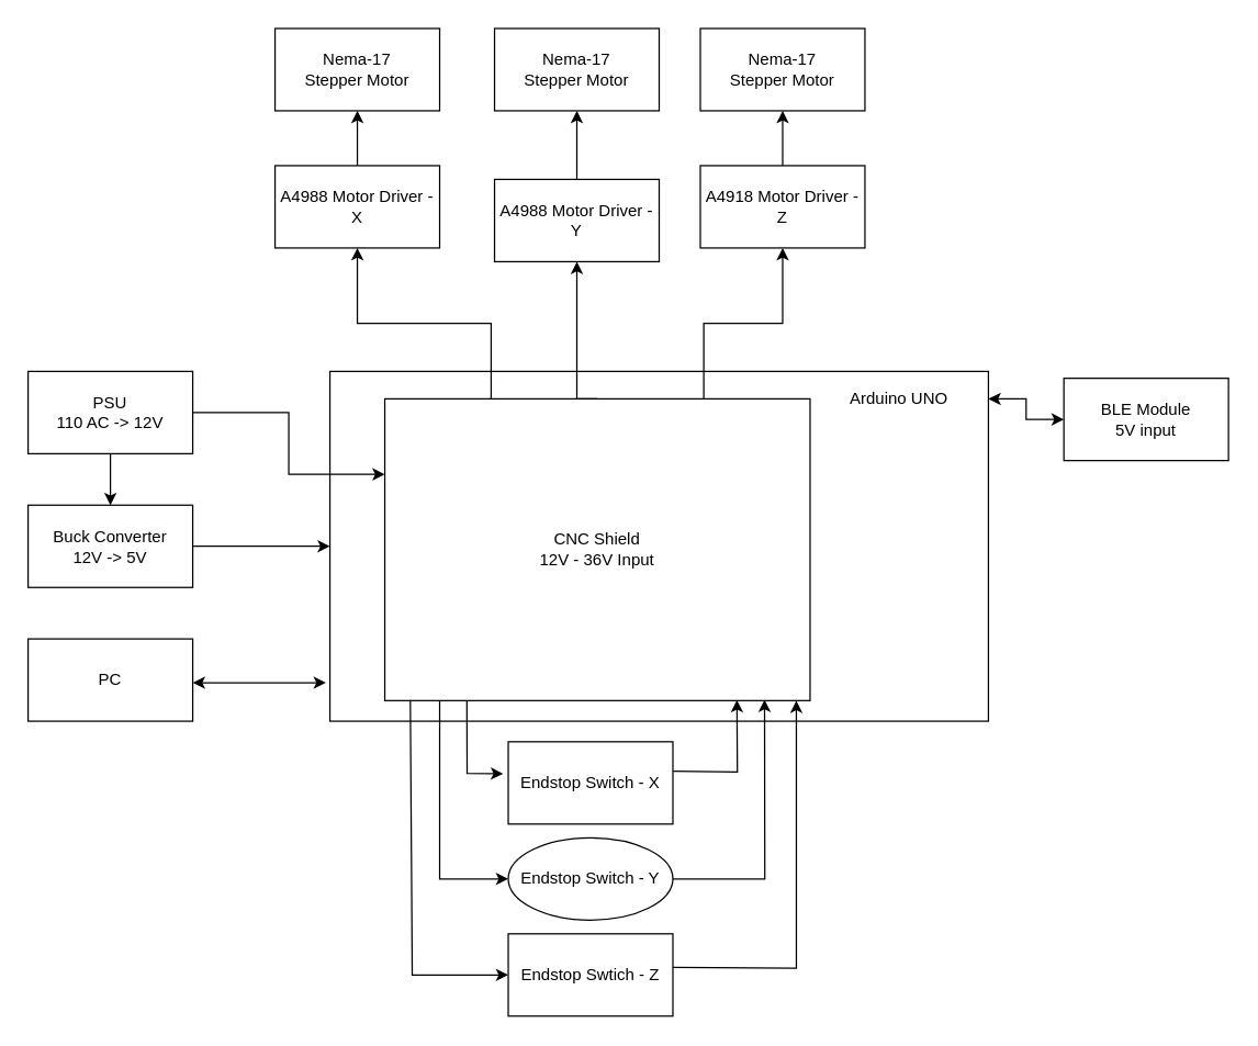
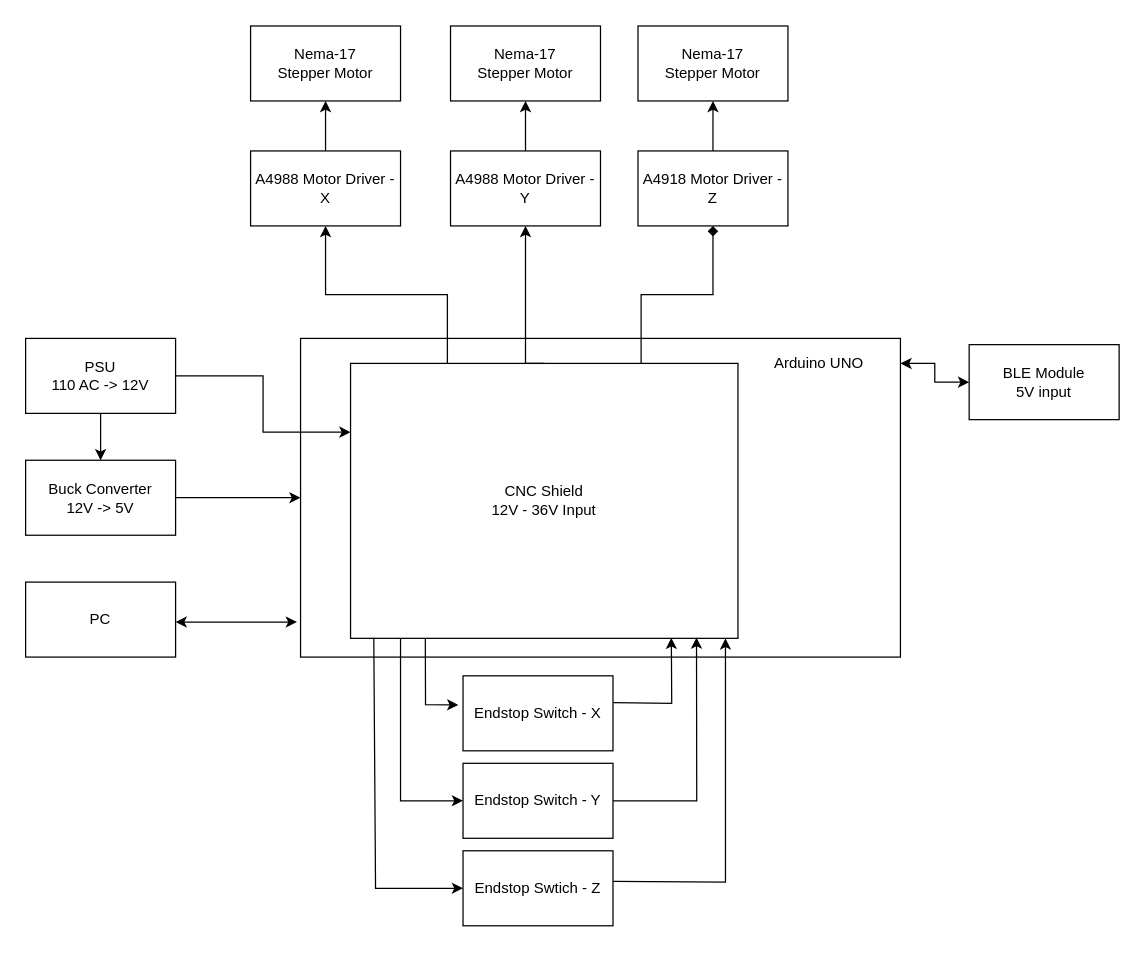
  <mxCell id="0" />
  <mxCell id="1" parent="0" />
  <mxCell id="2" value="" style="rounded=0;whiteSpace=wrap;html=1;" vertex="1" parent="1"><mxGeometry x="240" y="270" width="480" height="255" as="geometry" /></mxCell>
  <mxCell id="3" style="edgeStyle=orthogonalEdgeStyle;rounded=0;orthogonalLoop=1;jettySize=auto;html=1;exitX=0.25;exitY=0;exitDx=0;exitDy=0;" edge="1" parent="1" source="6" target="8"><mxGeometry relative="1" as="geometry" /></mxCell>
  <mxCell id="4" style="edgeStyle=orthogonalEdgeStyle;rounded=0;orthogonalLoop=1;jettySize=auto;html=1;exitX=0.5;exitY=0;exitDx=0;exitDy=0;entryX=0.5;entryY=1;entryDx=0;entryDy=0;" edge="1" parent="1" source="6" target="10"><mxGeometry relative="1" as="geometry"><Array as="points"><mxPoint x="420" y="290" /></Array></mxGeometry></mxCell>
- <mxCell id="5" style="edgeStyle=orthogonalEdgeStyle;rounded=0;orthogonalLoop=1;jettySize=auto;html=1;exitX=0.75;exitY=0;exitDx=0;exitDy=0;entryX=0.5;entryY=1;entryDx=0;entryDy=0;" edge="1" parent="1" source="6" target="12"><mxGeometry relative="1" as="geometry" /></mxCell>
+ <mxCell id="5" style="edgeStyle=orthogonalEdgeStyle;rounded=0;orthogonalLoop=1;jettySize=auto;html=1;exitX=0.75;exitY=0;exitDx=0;exitDy=0;entryX=0.5;entryY=1;entryDx=0;entryDy=0;endArrow=diamond;" edge="1" parent="1" source="6" target="12"><mxGeometry relative="1" as="geometry" /></mxCell>
  <mxCell id="6" value="CNC Shield&lt;br&gt;12V - 36V Input" style="rounded=0;whiteSpace=wrap;html=1;" vertex="1" parent="1"><mxGeometry x="280" y="290" width="310" height="220" as="geometry" /></mxCell>
  <mxCell id="7" style="edgeStyle=orthogonalEdgeStyle;rounded=0;orthogonalLoop=1;jettySize=auto;html=1;exitX=0.5;exitY=0;exitDx=0;exitDy=0;entryX=0.5;entryY=1;entryDx=0;entryDy=0;" edge="1" parent="1" source="8" target="19"><mxGeometry relative="1" as="geometry" /></mxCell>
  <mxCell id="8" value="A4988 Motor Driver - X" style="rounded=0;whiteSpace=wrap;html=1;" vertex="1" parent="1"><mxGeometry x="200" y="120" width="120" height="60" as="geometry" /></mxCell>
  <mxCell id="9" style="edgeStyle=orthogonalEdgeStyle;rounded=0;orthogonalLoop=1;jettySize=auto;html=1;exitX=0.5;exitY=0;exitDx=0;exitDy=0;entryX=0.5;entryY=1;entryDx=0;entryDy=0;" edge="1" parent="1" source="10" target="20"><mxGeometry relative="1" as="geometry" /></mxCell>
- <mxCell id="10" value="A4988 Motor Driver - Y" style="rounded=0;whiteSpace=wrap;html=1;" vertex="1" parent="1"><mxGeometry x="360" y="130" width="120" height="60" as="geometry" /></mxCell>
+ <mxCell id="10" value="A4988 Motor Driver - Y" style="rounded=0;whiteSpace=wrap;html=1;" vertex="1" parent="1"><mxGeometry x="360" y="120" width="120" height="60" as="geometry" /></mxCell>
  <mxCell id="11" style="edgeStyle=orthogonalEdgeStyle;rounded=0;orthogonalLoop=1;jettySize=auto;html=1;exitX=0.5;exitY=0;exitDx=0;exitDy=0;entryX=0.5;entryY=1;entryDx=0;entryDy=0;" edge="1" parent="1" source="12" target="18"><mxGeometry relative="1" as="geometry" /></mxCell>
  <mxCell id="12" value="A4918 Motor Driver - Z" style="rounded=0;whiteSpace=wrap;html=1;" vertex="1" parent="1"><mxGeometry x="510" y="120" width="120" height="60" as="geometry" /></mxCell>
  <mxCell id="13" style="edgeStyle=orthogonalEdgeStyle;rounded=0;orthogonalLoop=1;jettySize=auto;html=1;entryX=0;entryY=0.25;entryDx=0;entryDy=0;startArrow=none;startFill=0;metaEdit=0;jumpStyle=arc;" edge="1" parent="1" source="15" target="6"><mxGeometry relative="1" as="geometry" /></mxCell>
  <mxCell id="14" style="edgeStyle=orthogonalEdgeStyle;rounded=0;orthogonalLoop=1;jettySize=auto;html=1;entryX=0.5;entryY=0;entryDx=0;entryDy=0;" edge="1" parent="1" source="15" target="17"><mxGeometry relative="1" as="geometry" /></mxCell>
  <mxCell id="15" value="&lt;div&gt;PSU&lt;/div&gt;&lt;div&gt;110 AC -&amp;gt; 12V &lt;br&gt;&lt;/div&gt;" style="rounded=0;whiteSpace=wrap;html=1;" vertex="1" parent="1"><mxGeometry x="20" y="270" width="120" height="60" as="geometry" /></mxCell>
  <mxCell id="16" style="edgeStyle=orthogonalEdgeStyle;rounded=0;orthogonalLoop=1;jettySize=auto;html=1;" edge="1" parent="1" source="17" target="2"><mxGeometry relative="1" as="geometry" /></mxCell>
  <mxCell id="17" value="&lt;div&gt;Buck Converter&lt;/div&gt;&lt;div&gt;12V -&amp;gt; 5V&lt;br&gt;&lt;/div&gt;" style="rounded=0;whiteSpace=wrap;html=1;" vertex="1" parent="1"><mxGeometry x="20" y="367.5" width="120" height="60" as="geometry" /></mxCell>
  <mxCell id="18" value="Nema-17&lt;br&gt;Stepper Motor&lt;br&gt; " style="rounded=0;whiteSpace=wrap;html=1;" vertex="1" parent="1"><mxGeometry x="510" y="20" width="120" height="60" as="geometry" /></mxCell>
  <mxCell id="19" value="Nema-17&lt;br&gt;Stepper Motor&lt;br&gt; " style="rounded=0;whiteSpace=wrap;html=1;" vertex="1" parent="1"><mxGeometry x="200" y="20" width="120" height="60" as="geometry" /></mxCell>
  <mxCell id="20" value="Nema-17&lt;br&gt;Stepper Motor&lt;br&gt; " style="rounded=0;whiteSpace=wrap;html=1;" vertex="1" parent="1"><mxGeometry x="360" y="20" width="120" height="60" as="geometry" /></mxCell>
  <mxCell id="21" value="Endstop Switch - X" style="rounded=0;whiteSpace=wrap;html=1;" vertex="1" parent="1"><mxGeometry x="370" y="540" width="120" height="60" as="geometry" /></mxCell>
- <mxCell id="22" value="Endstop Switch - Y" style="ellipse;whiteSpace=wrap;html=1;" vertex="1" parent="1"><mxGeometry x="370" y="610" width="120" height="60" as="geometry" /></mxCell>
+ <mxCell id="22" value="Endstop Switch - Y" style="rounded=0;whiteSpace=wrap;html=1;" vertex="1" parent="1"><mxGeometry x="370" y="610" width="120" height="60" as="geometry" /></mxCell>
  <mxCell id="23" value="Endstop Swtich - Z" style="rounded=0;whiteSpace=wrap;html=1;" vertex="1" parent="1"><mxGeometry x="370" y="680" width="120" height="60" as="geometry" /></mxCell>
  <mxCell id="24" value="Arduino UNO" style="text;html=1;strokeColor=none;fillColor=none;align=center;verticalAlign=middle;whiteSpace=wrap;rounded=0;" vertex="1" parent="1"><mxGeometry x="590" y="275" width="130" height="30" as="geometry" /></mxCell>
  <mxCell id="25" value="" style="edgeStyle=orthogonalEdgeStyle;rounded=0;orthogonalLoop=1;jettySize=auto;html=1;startArrow=classic;startFill=1;" edge="1" parent="1" source="26" target="24"><mxGeometry relative="1" as="geometry" /></mxCell>
  <mxCell id="26" value="BLE Module&lt;br&gt;5V input" style="rounded=0;whiteSpace=wrap;html=1;" vertex="1" parent="1"><mxGeometry x="775" y="275" width="120" height="60" as="geometry" /></mxCell>
  <mxCell id="27" style="edgeStyle=orthogonalEdgeStyle;rounded=0;orthogonalLoop=1;jettySize=auto;html=1;entryX=-0.006;entryY=0.89;entryDx=0;entryDy=0;entryPerimeter=0;startArrow=classic;startFill=1;" edge="1" parent="1" source="28" target="2"><mxGeometry relative="1" as="geometry"><Array as="points"><mxPoint x="170" y="497" /><mxPoint x="170" y="497" /></Array></mxGeometry></mxCell>
  <mxCell id="28" value="PC" style="rounded=0;whiteSpace=wrap;html=1;" vertex="1" parent="1"><mxGeometry x="20" y="465" width="120" height="60" as="geometry" /></mxCell>
  <mxCell id="29" value="" style="endArrow=classic;html=1;rounded=0;exitX=0.193;exitY=1;exitDx=0;exitDy=0;entryX=-0.031;entryY=0.389;entryDx=0;entryDy=0;entryPerimeter=0;exitPerimeter=0;" edge="1" parent="1" source="6" target="21"><mxGeometry width="50" height="50" relative="1" as="geometry"><mxPoint x="390" y="460" as="sourcePoint" /><mxPoint x="440" y="410" as="targetPoint" /><Array as="points"><mxPoint x="340" y="563" /></Array></mxGeometry></mxCell>
  <mxCell id="30" value="" style="endArrow=classic;html=1;rounded=0;entryX=0;entryY=0.5;entryDx=0;entryDy=0;" edge="1" parent="1" target="22"><mxGeometry width="50" height="50" relative="1" as="geometry"><mxPoint x="320" y="510" as="sourcePoint" /><mxPoint x="341.28" y="563.34" as="targetPoint" /><Array as="points"><mxPoint x="320" y="640" /></Array></mxGeometry></mxCell>
  <mxCell id="31" value="" style="endArrow=classic;html=1;rounded=0;exitX=0.06;exitY=0.998;exitDx=0;exitDy=0;entryX=0;entryY=0.5;entryDx=0;entryDy=0;exitPerimeter=0;" edge="1" parent="1" source="6" target="23"><mxGeometry width="50" height="50" relative="1" as="geometry"><mxPoint x="300" y="510" as="sourcePoint" /><mxPoint x="350" y="710" as="targetPoint" /><Array as="points"><mxPoint x="300" y="710" /></Array></mxGeometry></mxCell>
  <mxCell id="32" value="" style="endArrow=classic;html=1;rounded=0;exitX=1.002;exitY=0.357;exitDx=0;exitDy=0;exitPerimeter=0;entryX=0.828;entryY=0.998;entryDx=0;entryDy=0;entryPerimeter=0;" edge="1" parent="1" source="21" target="6"><mxGeometry width="50" height="50" relative="1" as="geometry"><mxPoint x="470" y="370" as="sourcePoint" /><mxPoint x="620" y="620" as="targetPoint" /><Array as="points"><mxPoint x="537" y="562" /></Array></mxGeometry></mxCell>
  <mxCell id="33" value="" style="endArrow=classic;html=1;rounded=0;exitX=1;exitY=0.5;exitDx=0;exitDy=0;entryX=0.893;entryY=0.997;entryDx=0;entryDy=0;entryPerimeter=0;" edge="1" parent="1" source="22" target="6"><mxGeometry width="50" height="50" relative="1" as="geometry"><mxPoint x="510" y="641.86" as="sourcePoint" /><mxPoint x="556.44" y="590" as="targetPoint" /><Array as="points"><mxPoint x="557" y="640" /></Array></mxGeometry></mxCell>
  <mxCell id="34" value="" style="endArrow=classic;html=1;rounded=0;exitX=1.001;exitY=0.409;exitDx=0;exitDy=0;exitPerimeter=0;" edge="1" parent="1" source="23"><mxGeometry width="50" height="50" relative="1" as="geometry"><mxPoint x="500" y="705" as="sourcePoint" /><mxPoint x="580" y="510" as="targetPoint" /><Array as="points"><mxPoint x="580" y="705" /></Array></mxGeometry></mxCell>
